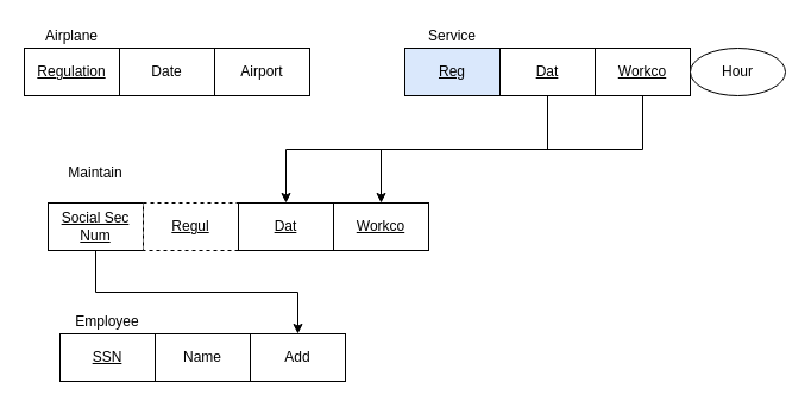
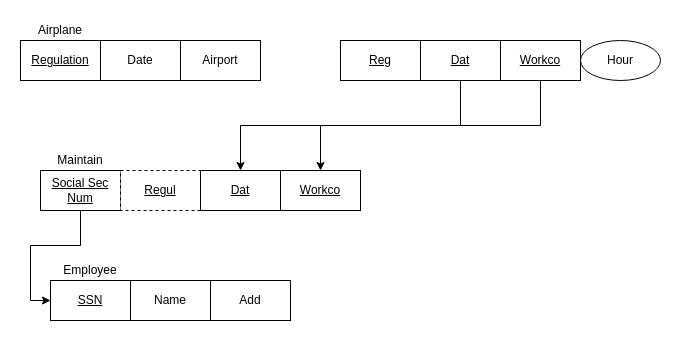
  <mxCell id="0" />
  <mxCell id="1" parent="0" />
  <mxCell id="2" value="" style="group" vertex="1" connectable="0" parent="1"><mxGeometry x="20" y="20" width="240" height="60" as="geometry" /></mxCell>
  <mxCell id="3" value="&lt;u&gt;Regulation&lt;/u&gt;" style="rounded=0;whiteSpace=wrap;html=1;" vertex="1" parent="2"><mxGeometry y="20" width="80" height="40" as="geometry" /></mxCell>
  <mxCell id="4" value="Airplane" style="text;html=1;strokeColor=none;fillColor=none;align=center;verticalAlign=middle;whiteSpace=wrap;rounded=0;" vertex="1" parent="2"><mxGeometry width="80" height="20" as="geometry" /></mxCell>
  <mxCell id="5" value="Date" style="rounded=0;whiteSpace=wrap;html=1;" vertex="1" parent="2"><mxGeometry x="80" y="20" width="80" height="40" as="geometry" /></mxCell>
  <mxCell id="6" value="Airport" style="rounded=0;whiteSpace=wrap;html=1;" vertex="1" parent="2"><mxGeometry x="160" y="20" width="80" height="40" as="geometry" /></mxCell>
  <mxCell id="7" value="" style="group" vertex="1" connectable="0" parent="1"><mxGeometry x="340" y="20" width="320" height="60" as="geometry" /></mxCell>
  <mxCell id="8" value="&lt;u&gt;Dat&lt;/u&gt;" style="rounded=0;whiteSpace=wrap;html=1;" vertex="1" parent="7"><mxGeometry x="80" y="20" width="80" height="40" as="geometry" /></mxCell>
  <mxCell id="9" value="&lt;u&gt;Workco&lt;/u&gt;" style="rounded=0;whiteSpace=wrap;html=1;" vertex="1" parent="7"><mxGeometry x="160" y="20" width="80" height="40" as="geometry" /></mxCell>
- <mxCell id="10" value="&lt;u&gt;Reg&lt;/u&gt;" style="rounded=0;whiteSpace=wrap;html=1;fillColor=#dae8fc;" vertex="1" parent="7"><mxGeometry y="20" width="80" height="40" as="geometry" /></mxCell>
- <mxCell id="11" value="Service" style="text;html=1;strokeColor=none;fillColor=none;align=center;verticalAlign=middle;whiteSpace=wrap;rounded=0;" vertex="1" parent="7"><mxGeometry width="80" height="20" as="geometry" /></mxCell>
+ <mxCell id="10" value="&lt;u&gt;Reg&lt;/u&gt;" style="rounded=0;whiteSpace=wrap;html=1;" vertex="1" parent="7"><mxGeometry y="20" width="80" height="40" as="geometry" /></mxCell>
  <mxCell id="12" value="Hour" style="ellipse;whiteSpace=wrap;html=1;" vertex="1" parent="7"><mxGeometry x="240" y="20" width="80" height="40" as="geometry" /></mxCell>
  <mxCell id="13" value="" style="group" vertex="1" connectable="0" parent="1"><mxGeometry x="50" y="260" width="240" height="60" as="geometry" /></mxCell>
  <mxCell id="14" value="&lt;u&gt;SSN&lt;/u&gt;" style="rounded=0;whiteSpace=wrap;html=1;" vertex="1" parent="13"><mxGeometry y="20" width="80" height="40" as="geometry" /></mxCell>
  <mxCell id="15" value="Employee" style="text;html=1;strokeColor=none;fillColor=none;align=center;verticalAlign=middle;whiteSpace=wrap;rounded=0;" vertex="1" parent="13"><mxGeometry width="80" height="20" as="geometry" /></mxCell>
  <mxCell id="16" value="Name" style="rounded=0;whiteSpace=wrap;html=1;" vertex="1" parent="13"><mxGeometry x="80" y="20" width="80" height="40" as="geometry" /></mxCell>
  <mxCell id="17" value="Add" style="rounded=0;whiteSpace=wrap;html=1;" vertex="1" parent="13"><mxGeometry x="160" y="20" width="80" height="40" as="geometry" /></mxCell>
- <mxCell id="18" style="edgeStyle=orthogonalEdgeStyle;rounded=0;orthogonalLoop=1;jettySize=auto;html=1;exitX=0.5;exitY=1;exitDx=0;exitDy=0;" edge="1" parent="1" source="19" target="17"><mxGeometry relative="1" as="geometry" /></mxCell>
+ <mxCell id="18" style="edgeStyle=orthogonalEdgeStyle;rounded=0;orthogonalLoop=1;jettySize=auto;html=1;exitX=0.5;exitY=1;exitDx=0;exitDy=0;entryX=0;entryY=0.5;entryDx=0;entryDy=0;" edge="1" parent="1" source="19" target="14"><mxGeometry relative="1" as="geometry" /></mxCell>
  <mxCell id="19" value="&lt;u&gt;Social Sec Num&lt;/u&gt;" style="rounded=0;whiteSpace=wrap;html=1;" vertex="1" parent="1"><mxGeometry x="40" y="170" width="80" height="40" as="geometry" /></mxCell>
- <mxCell id="20" value="Maintain" style="text;html=1;strokeColor=none;fillColor=none;align=center;verticalAlign=middle;whiteSpace=wrap;rounded=0;" vertex="1" parent="1"><mxGeometry x="40" y="135" width="80" height="20" as="geometry" /></mxCell>
+ <mxCell id="20" value="Maintain" style="text;html=1;strokeColor=none;fillColor=none;align=center;verticalAlign=middle;whiteSpace=wrap;rounded=0;" vertex="1" parent="1"><mxGeometry x="40" y="150" width="80" height="20" as="geometry" /></mxCell>
  <mxCell id="21" value="&lt;u&gt;Regul&lt;/u&gt;" style="rounded=0;whiteSpace=wrap;html=1;dashed=1;" vertex="1" parent="1"><mxGeometry x="120" y="170" width="80" height="40" as="geometry" /></mxCell>
  <mxCell id="22" value="&lt;u&gt;Dat&lt;/u&gt;" style="rounded=0;whiteSpace=wrap;html=1;" vertex="1" parent="1"><mxGeometry x="200" y="170" width="80" height="40" as="geometry" /></mxCell>
  <mxCell id="23" value="&lt;u&gt;Workco&lt;/u&gt;" style="rounded=0;whiteSpace=wrap;html=1;" vertex="1" parent="1"><mxGeometry x="280" y="170" width="80" height="40" as="geometry" /></mxCell>
  <mxCell id="24" style="edgeStyle=orthogonalEdgeStyle;rounded=0;orthogonalLoop=1;jettySize=auto;html=1;exitX=0.5;exitY=1;exitDx=0;exitDy=0;entryX=0.5;entryY=0;entryDx=0;entryDy=0;" edge="1" parent="1" source="8" target="22"><mxGeometry relative="1" as="geometry" /></mxCell>
  <mxCell id="25" style="edgeStyle=orthogonalEdgeStyle;rounded=0;orthogonalLoop=1;jettySize=auto;html=1;exitX=0.5;exitY=1;exitDx=0;exitDy=0;entryX=0.5;entryY=0;entryDx=0;entryDy=0;" edge="1" parent="1" source="9" target="23"><mxGeometry relative="1" as="geometry" /></mxCell>
